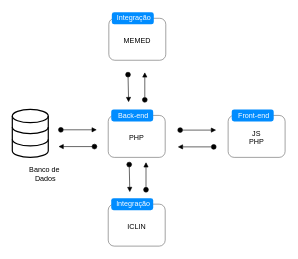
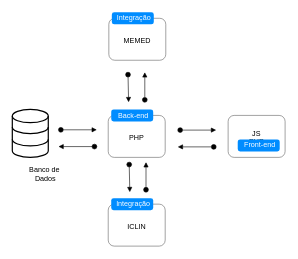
  <mxCell id="0" />
  <mxCell id="1" parent="0" />
  <mxCell id="2" value="Banco de&amp;nbsp;&lt;br&gt;Dados&lt;br&gt;" style="text;html=1;align=center;verticalAlign=middle;resizable=0;points=[];autosize=1;" parent="1" vertex="1"><mxGeometry x="40" y="275" width="70" height="30" as="geometry" /></mxCell>
  <mxCell id="3" value="" style="html=1;verticalAlign=bottom;startArrow=oval;startFill=1;endArrow=block;startSize=8;" parent="1" edge="1"><mxGeometry width="60" relative="1" as="geometry"><mxPoint x="101" y="216" as="sourcePoint" /><mxPoint x="161" y="216" as="targetPoint" /></mxGeometry></mxCell>
  <mxCell id="4" value="" style="html=1;verticalAlign=bottom;startArrow=oval;startFill=1;endArrow=block;startSize=8;" parent="1" edge="1"><mxGeometry width="60" relative="1" as="geometry"><mxPoint x="157" y="244" as="sourcePoint" /><mxPoint x="97" y="244" as="targetPoint" /></mxGeometry></mxCell>
  <mxCell id="5" value="" style="html=1;verticalLabelPosition=bottom;align=center;labelBackgroundColor=#ffffff;verticalAlign=top;strokeWidth=2;shadow=0;dashed=0;shape=mxgraph.ios7.icons.data;" parent="1" vertex="1"><mxGeometry x="20" y="182" width="60" height="80" as="geometry" /></mxCell>
  <mxCell id="6" value="&#10;PHP" style="shape=mxgraph.mockup.containers.marginRect;rectMarginTop=10;strokeColor=#666666;strokeWidth=1;dashed=0;rounded=1;arcSize=5;recursiveResize=0;" parent="1" vertex="1"><mxGeometry x="180" y="182" width="95" height="80" as="geometry" /></mxCell>
  <mxCell id="7" value="Back-end" style="shape=rect;strokeColor=none;fillColor=#008cff;strokeWidth=1;dashed=0;rounded=1;arcSize=20;fontColor=#ffffff;fontSize=12;spacing=2;spacingTop=-2;align=center;autosize=1;spacingLeft=4;resizeWidth=0;resizeHeight=0;perimeter=none;" parent="6" vertex="1"><mxGeometry x="5" width="70" height="20" as="geometry" /></mxCell>
  <mxCell id="8" value="" style="html=1;verticalAlign=bottom;startArrow=oval;startFill=1;endArrow=block;startSize=8;" parent="1" edge="1"><mxGeometry width="60" relative="1" as="geometry"><mxPoint x="300" y="216.5" as="sourcePoint" /><mxPoint x="360" y="216.5" as="targetPoint" /></mxGeometry></mxCell>
  <mxCell id="9" value="" style="html=1;verticalAlign=bottom;startArrow=oval;startFill=1;endArrow=block;startSize=8;" parent="1" edge="1"><mxGeometry width="60" relative="1" as="geometry"><mxPoint x="356" y="244.5" as="sourcePoint" /><mxPoint x="296" y="244.5" as="targetPoint" /></mxGeometry></mxCell>
  <mxCell id="10" value="&#10;JS&#10;PHP" style="shape=mxgraph.mockup.containers.marginRect;rectMarginTop=10;strokeColor=#666666;strokeWidth=1;dashed=0;rounded=1;arcSize=5;recursiveResize=0;" parent="1" vertex="1"><mxGeometry x="380" y="182" width="95" height="80" as="geometry" /></mxCell>
- <mxCell id="11" value="Front-end" style="shape=rect;strokeColor=none;fillColor=#008cff;strokeWidth=1;dashed=0;rounded=1;arcSize=20;fontColor=#ffffff;fontSize=12;spacing=2;spacingTop=-2;align=center;autosize=1;spacingLeft=4;resizeWidth=0;resizeHeight=0;perimeter=none;" parent="10" vertex="1"><mxGeometry x="6" width="70" height="20" as="geometry" /></mxCell>
+ <mxCell id="11" value="Front-end" style="shape=rect;strokeColor=none;fillColor=#008cff;strokeWidth=1;dashed=0;rounded=1;arcSize=20;fontColor=#ffffff;fontSize=12;spacing=2;spacingTop=-2;align=center;autosize=1;spacingLeft=4;resizeWidth=0;resizeHeight=0;perimeter=none;" parent="10" vertex="1"><mxGeometry x="16" y="50" width="70" height="20" as="geometry" /></mxCell>
  <mxCell id="12" value="" style="html=1;verticalAlign=bottom;startArrow=oval;startFill=1;endArrow=block;startSize=8;" parent="1" edge="1"><mxGeometry width="60" relative="1" as="geometry"><mxPoint x="215" y="274" as="sourcePoint" /><mxPoint x="216" y="320" as="targetPoint" /></mxGeometry></mxCell>
  <mxCell id="13" value="" style="html=1;verticalAlign=bottom;startArrow=oval;startFill=1;endArrow=block;startSize=8;" parent="1" edge="1"><mxGeometry width="60" relative="1" as="geometry"><mxPoint x="243" y="316" as="sourcePoint" /><mxPoint x="243" y="270" as="targetPoint" /></mxGeometry></mxCell>
  <mxCell id="14" value="&#10;ICLIN" style="shape=mxgraph.mockup.containers.marginRect;rectMarginTop=10;strokeColor=#666666;strokeWidth=1;dashed=0;rounded=1;arcSize=5;recursiveResize=0;" parent="1" vertex="1"><mxGeometry x="180" y="330" width="95" height="80" as="geometry" /></mxCell>
  <mxCell id="15" value="Integração" style="shape=rect;strokeColor=none;fillColor=#008cff;strokeWidth=1;dashed=0;rounded=1;arcSize=20;fontSize=12;spacing=2;spacingTop=-2;align=center;autosize=1;spacingLeft=4;resizeWidth=0;resizeHeight=0;perimeter=none;fontColor=#FFFFFF;" parent="14" vertex="1"><mxGeometry x="5" width="70" height="20" as="geometry" /></mxCell>
  <mxCell id="16" value="" style="html=1;verticalAlign=bottom;startArrow=oval;startFill=1;endArrow=block;startSize=8;" edge="1" parent="1"><mxGeometry width="60" relative="1" as="geometry"><mxPoint x="213" y="124" as="sourcePoint" /><mxPoint x="214" y="170" as="targetPoint" /></mxGeometry></mxCell>
  <mxCell id="17" value="" style="html=1;verticalAlign=bottom;startArrow=oval;startFill=1;endArrow=block;startSize=8;" edge="1" parent="1"><mxGeometry width="60" relative="1" as="geometry"><mxPoint x="241" y="166" as="sourcePoint" /><mxPoint x="241" y="120" as="targetPoint" /></mxGeometry></mxCell>
  <mxCell id="18" value="&#10;MEMED" style="shape=mxgraph.mockup.containers.marginRect;rectMarginTop=10;strokeColor=#666666;strokeWidth=1;dashed=0;rounded=1;arcSize=5;recursiveResize=0;" vertex="1" parent="1"><mxGeometry x="181" y="20" width="95" height="80" as="geometry" /></mxCell>
  <mxCell id="19" value="Integração" style="shape=rect;strokeColor=none;fillColor=#008cff;strokeWidth=1;dashed=0;rounded=1;arcSize=20;fontSize=12;spacing=2;spacingTop=-2;align=center;autosize=1;spacingLeft=4;resizeWidth=0;resizeHeight=0;perimeter=none;fontColor=#FFFFFF;" vertex="1" parent="18"><mxGeometry x="5" width="70" height="20" as="geometry" /></mxCell>
